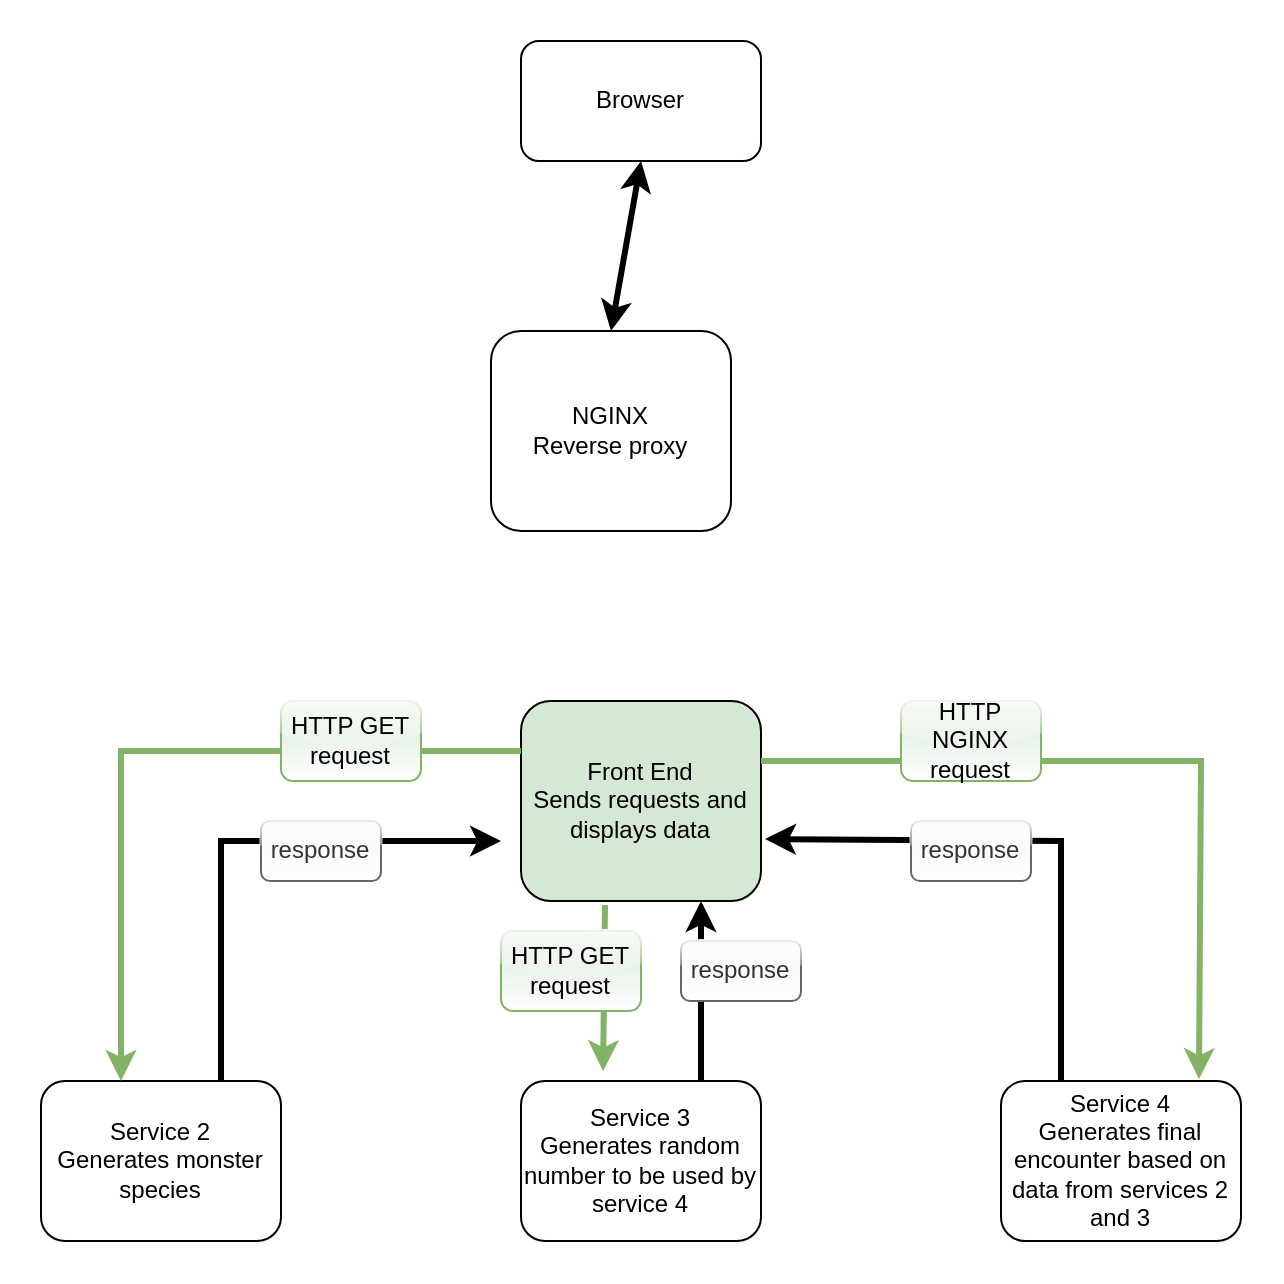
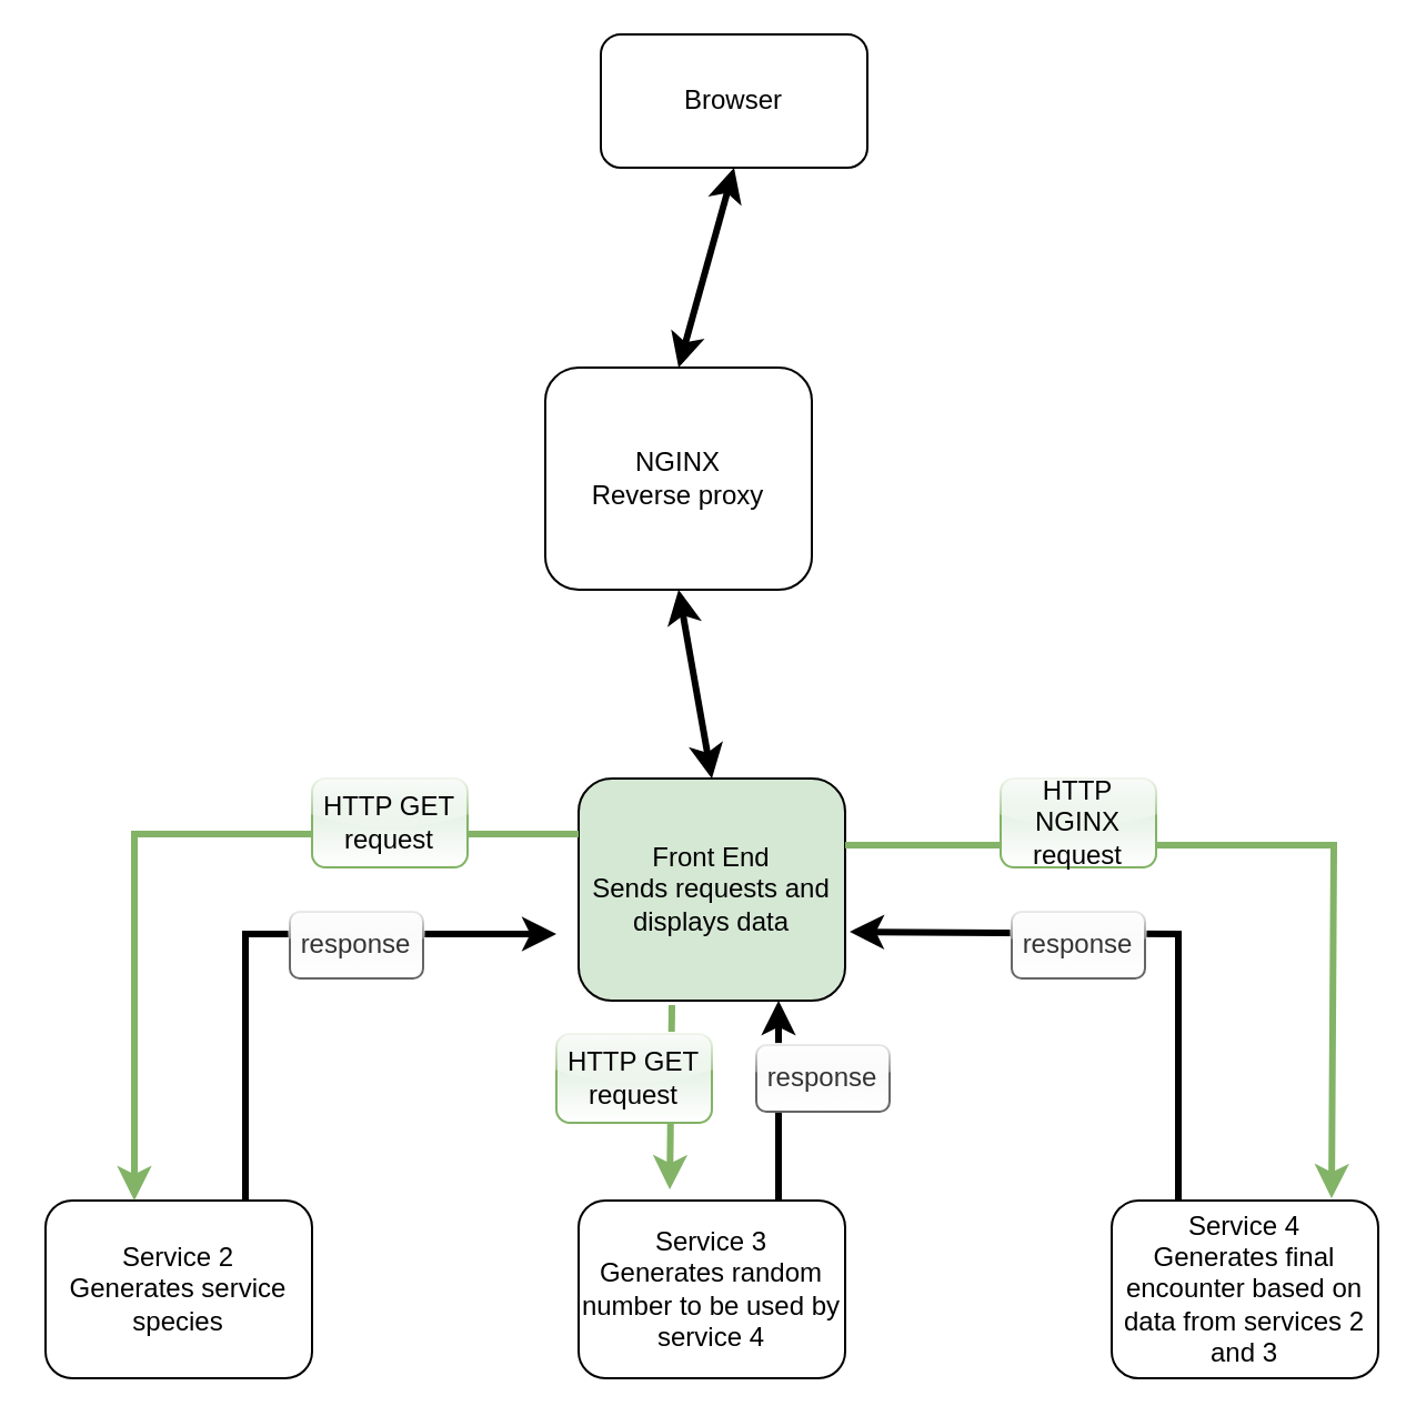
  <mxCell id="0" />
  <mxCell id="1" parent="0" />
- <mxCell id="2" value="Service 2&lt;br&gt;Generates monster species" style="rounded=1;whiteSpace=wrap;html=1;fontSize=12;glass=0;strokeWidth=1;shadow=0;" parent="1" vertex="1"><mxGeometry x="20" y="540" width="120" height="80" as="geometry" /></mxCell>
+ <mxCell id="2" value="Service 2&lt;br&gt;Generates service species" style="rounded=1;whiteSpace=wrap;html=1;fontSize=12;glass=0;strokeWidth=1;shadow=0;" parent="1" vertex="1"><mxGeometry x="20" y="540" width="120" height="80" as="geometry" /></mxCell>
  <mxCell id="3" value="Front End&lt;br&gt;Sends requests and displays data" style="rounded=1;whiteSpace=wrap;html=1;fontSize=12;glass=0;strokeWidth=1;shadow=0;fillColor=#d5e8d4;" parent="1" vertex="1"><mxGeometry x="260" y="350" width="120" height="100" as="geometry" /></mxCell>
  <mxCell id="4" value="Service 4&lt;br&gt;Generates final encounter based on data from services 2 and 3" style="rounded=1;whiteSpace=wrap;html=1;fontSize=12;glass=0;strokeWidth=1;shadow=0;" parent="1" vertex="1"><mxGeometry x="500" y="540" width="120" height="80" as="geometry" /></mxCell>
  <mxCell id="5" value="Service 3&lt;br&gt;Generates random number to be used by service 4" style="rounded=1;whiteSpace=wrap;html=1;fontSize=12;glass=0;strokeWidth=1;shadow=0;" parent="1" vertex="1"><mxGeometry x="260" y="540" width="120" height="80" as="geometry" /></mxCell>
  <mxCell id="6" value="" style="endArrow=classic;html=1;rounded=0;entryX=0.342;entryY=0;entryDx=0;entryDy=0;strokeColor=none;entryPerimeter=0;" parent="1" target="2" edge="1"><mxGeometry width="50" height="50" relative="1" as="geometry"><mxPoint x="250" y="410" as="sourcePoint" /><mxPoint x="110" y="490" as="targetPoint" /><Array as="points"><mxPoint x="60" y="410" /></Array></mxGeometry></mxCell>
  <mxCell id="7" value="" style="endArrow=classic;html=1;rounded=0;exitX=0;exitY=0.25;exitDx=0;exitDy=0;strokeWidth=3;fillColor=#d5e8d4;strokeColor=#82b366;" parent="1" source="3" edge="1"><mxGeometry width="50" height="50" relative="1" as="geometry"><mxPoint x="80" y="470" as="sourcePoint" /><mxPoint x="60" y="540" as="targetPoint" /><Array as="points"><mxPoint x="60" y="375" /></Array></mxGeometry></mxCell>
  <mxCell id="8" value="" style="endArrow=classic;html=1;rounded=0;strokeWidth=3;exitX=0.75;exitY=0;exitDx=0;exitDy=0;" parent="1" source="2" edge="1"><mxGeometry width="50" height="50" relative="1" as="geometry"><mxPoint x="130" y="510" as="sourcePoint" /><mxPoint x="250" y="420" as="targetPoint" /><Array as="points"><mxPoint x="110" y="420" /></Array></mxGeometry></mxCell>
  <mxCell id="9" value="" style="endArrow=classic;html=1;rounded=0;strokeWidth=3;exitX=0.75;exitY=0;exitDx=0;exitDy=0;entryX=0.75;entryY=1;entryDx=0;entryDy=0;" parent="1" source="5" target="3" edge="1"><mxGeometry width="50" height="50" relative="1" as="geometry"><mxPoint x="330" y="480" as="sourcePoint" /><mxPoint x="380" y="430" as="targetPoint" /><Array as="points" /></mxGeometry></mxCell>
  <mxCell id="10" value="" style="endArrow=classic;html=1;rounded=0;strokeWidth=3;fillColor=#d5e8d4;strokeColor=#82b366;exitX=0.35;exitY=1.02;exitDx=0;exitDy=0;exitPerimeter=0;entryX=0.342;entryY=-0.062;entryDx=0;entryDy=0;entryPerimeter=0;" parent="1" source="3" target="5" edge="1"><mxGeometry width="50" height="50" relative="1" as="geometry"><mxPoint x="230" y="530" as="sourcePoint" /><mxPoint x="280" y="480" as="targetPoint" /></mxGeometry></mxCell>
  <mxCell id="11" value="" style="endArrow=classic;html=1;rounded=0;strokeWidth=3;entryX=0.825;entryY=-0.012;entryDx=0;entryDy=0;entryPerimeter=0;fillColor=#d5e8d4;strokeColor=#82b366;" parent="1" target="4" edge="1"><mxGeometry width="50" height="50" relative="1" as="geometry"><mxPoint x="380" y="380" as="sourcePoint" /><mxPoint x="600" y="530" as="targetPoint" /><Array as="points"><mxPoint x="600" y="380" /></Array></mxGeometry></mxCell>
  <mxCell id="12" value="" style="endArrow=classic;html=1;rounded=0;strokeWidth=3;exitX=0.25;exitY=0;exitDx=0;exitDy=0;entryX=1.017;entryY=0.69;entryDx=0;entryDy=0;entryPerimeter=0;" parent="1" source="4" target="3" edge="1"><mxGeometry width="50" height="50" relative="1" as="geometry"><mxPoint x="530" y="530" as="sourcePoint" /><mxPoint x="530" y="450" as="targetPoint" /><Array as="points"><mxPoint x="530" y="420" /></Array></mxGeometry></mxCell>
  <mxCell id="13" value="NGINX&lt;br&gt;Reverse proxy" style="rounded=1;whiteSpace=wrap;html=1;fontSize=12;glass=0;strokeWidth=1;shadow=0;" vertex="1" parent="1"><mxGeometry x="245" y="165" width="120" height="100" as="geometry" /></mxCell>
- <mxCell id="15" value="Browser" style="rounded=1;whiteSpace=wrap;html=1;" vertex="1" parent="1"><mxGeometry x="260" y="20" width="120" height="60" as="geometry" /></mxCell>
+ <mxCell id="14" value="" style="endArrow=classic;startArrow=classic;html=1;rounded=0;entryX=0.5;entryY=1;entryDx=0;entryDy=0;exitX=0.5;exitY=0;exitDx=0;exitDy=0;strokeWidth=3;" edge="1" parent="1" source="3" target="13"><mxGeometry width="50" height="50" relative="1" as="geometry"><mxPoint x="300" y="320" as="sourcePoint" /><mxPoint x="350" y="270" as="targetPoint" /></mxGeometry></mxCell>
+ <mxCell id="15" value="Browser" style="rounded=1;whiteSpace=wrap;html=1;" vertex="1" parent="1"><mxGeometry x="270" y="15" width="120" height="60" as="geometry" /></mxCell>
  <mxCell id="16" value="" style="endArrow=classic;startArrow=classic;html=1;rounded=0;strokeWidth=3;entryX=0.5;entryY=1;entryDx=0;entryDy=0;exitX=0.5;exitY=0;exitDx=0;exitDy=0;" edge="1" parent="1" source="13" target="15"><mxGeometry width="50" height="50" relative="1" as="geometry"><mxPoint x="290" y="160" as="sourcePoint" /><mxPoint x="340" y="110" as="targetPoint" /></mxGeometry></mxCell>
  <mxCell id="17" value="HTTP GET request" style="text;html=1;strokeColor=#82b366;fillColor=#d5e8d4;align=center;verticalAlign=middle;whiteSpace=wrap;rounded=1;gradientColor=#ffffff;glass=1;" vertex="1" parent="1"><mxGeometry x="140" y="350" width="70" height="40" as="geometry" /></mxCell>
  <mxCell id="18" value="response" style="text;html=1;strokeColor=#666666;fillColor=#f5f5f5;align=center;verticalAlign=middle;whiteSpace=wrap;rounded=1;glass=1;fontColor=#333333;gradientColor=#ffffff;" vertex="1" parent="1"><mxGeometry x="130" y="410" width="60" height="30" as="geometry" /></mxCell>
  <mxCell id="19" value="HTTP GET request" style="text;html=1;strokeColor=#82b366;fillColor=#d5e8d4;align=center;verticalAlign=middle;whiteSpace=wrap;rounded=1;gradientColor=#ffffff;glass=1;" vertex="1" parent="1"><mxGeometry x="250" y="465" width="70" height="40" as="geometry" /></mxCell>
  <mxCell id="20" value="response" style="text;html=1;strokeColor=#666666;fillColor=#f5f5f5;align=center;verticalAlign=middle;whiteSpace=wrap;rounded=1;glass=1;fontColor=#333333;gradientColor=#ffffff;" vertex="1" parent="1"><mxGeometry x="340" y="470" width="60" height="30" as="geometry" /></mxCell>
  <mxCell id="21" value="response" style="text;html=1;strokeColor=#666666;fillColor=#f5f5f5;align=center;verticalAlign=middle;whiteSpace=wrap;rounded=1;glass=1;fontColor=#333333;gradientColor=#ffffff;" vertex="1" parent="1"><mxGeometry x="455" y="410" width="60" height="30" as="geometry" /></mxCell>
  <mxCell id="22" value="HTTP NGINX request" style="text;html=1;strokeColor=#82b366;fillColor=#d5e8d4;align=center;verticalAlign=middle;whiteSpace=wrap;rounded=1;gradientColor=#ffffff;glass=1;" vertex="1" parent="1"><mxGeometry x="450" y="350" width="70" height="40" as="geometry" /></mxCell>
